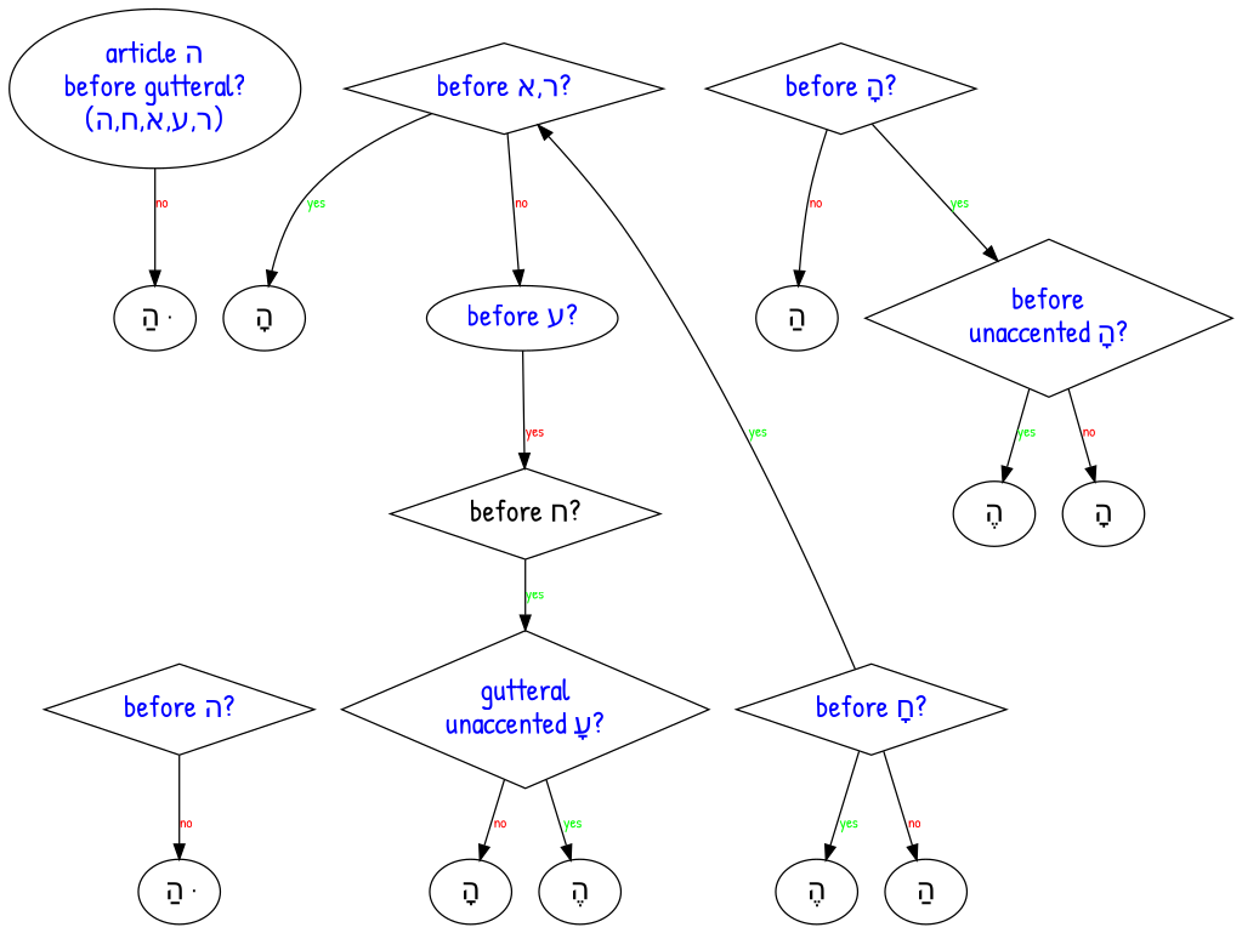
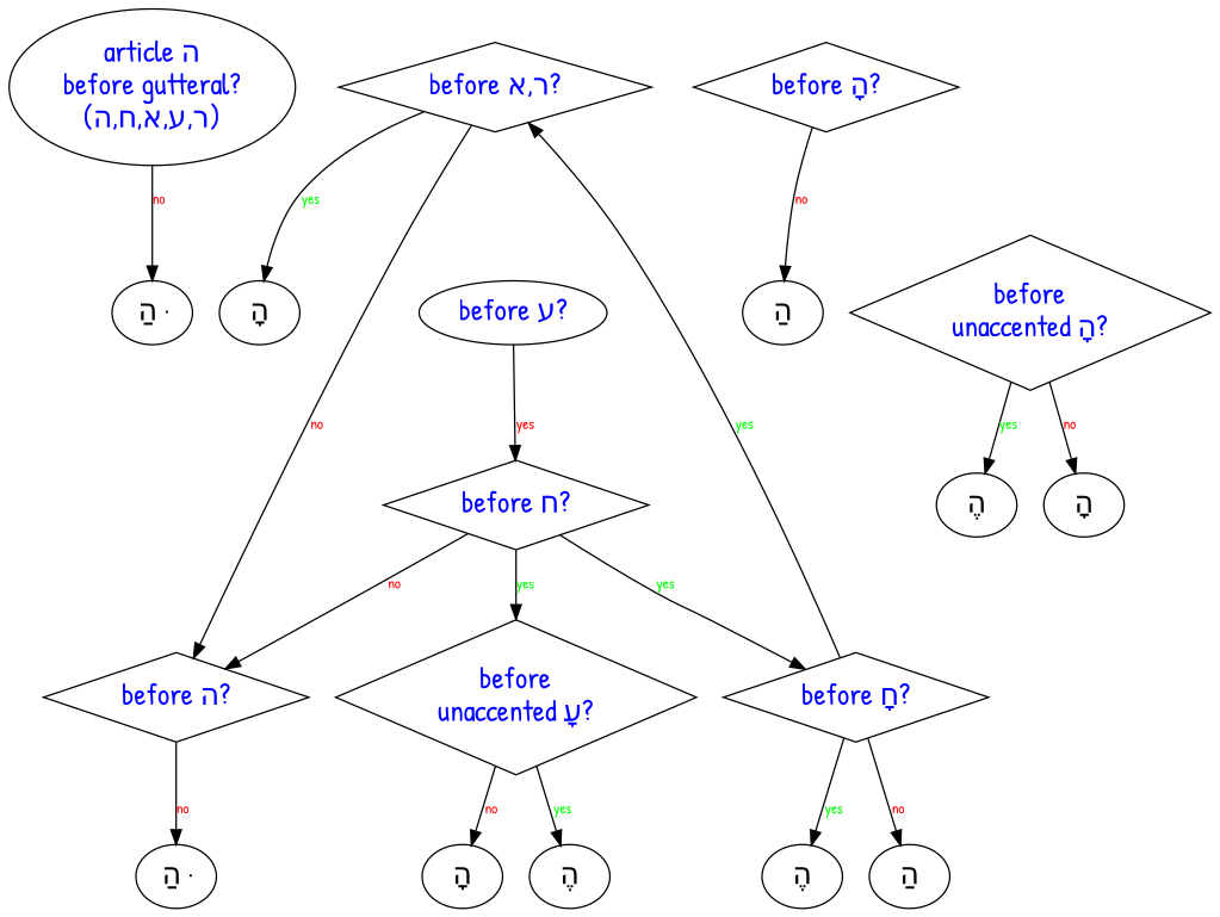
  digraph {
    fontcolor=blue
    fontname="Patrick Hand"
    fontsize=20
    node [fontcolor=black fontname="Patrick Hand" fontsize=20]
    edge [fontcolor=red fontname="Patrick Hand" fontsize=10]
    n1 [fontcolor=blue label="article ה\nbefore gutteral?\n(ר,ע,א,ח,ה)"]
    n2 [label=" ּהַ"]
    n3 [fontcolor=blue label="before ר,א?" shape=diamond]
    n4 [label="הָ"]
    n5 [fontcolor=blue label="before ע?"]
    n6 [label="הָ"]
    n7 [label="הֶ"]
    n8 [label="הַ"]
-   n9 [label="before ח?" shape=diamond]
-   n10 [fontcolor=blue label="gutteral\nunaccented עָ?" shape=diamond]
+   n9 [fontcolor=blue label="before ח?" shape=diamond]
+   n10 [fontcolor=blue label="before\nunaccented עָ?" shape=diamond]
    n11 [label="הֶ"]
    n12 [fontcolor=blue label="before חָ?" shape=diamond]
    n13 [fontcolor=blue label="before ה?" shape=diamond]
    n14 [label="הֶ"]
    n15 [label="הַ"]
    n16 [label=" ּהַ"]
    n17 [fontcolor=blue label="before הָ?" shape=diamond]
    n18 [fontcolor=blue label="before\nunaccented הָ?" shape=diamond]
    n19 [label="הָ"]
    n1 -> n2 [label=no]
    n3 -> n4 [fontcolor=green label=yes]
-   n3 -> n5 [label=no]
+   n3 -> n13 [label=no]
    n5 -> n9 [label=yes]
    n9 -> n10 [fontcolor=green label=yes]
+   n9 -> n12 [fontcolor=green label=yes]
+   n9 -> n13 [label=no]
    n10 -> n6 [label=no]
    n10 -> n11 [fontcolor=green label=yes]
    n12 -> n3 [fontcolor=green label=yes]
    n12 -> n14 [fontcolor=green label=yes]
    n12 -> n15 [label=no]
    n13 -> n16 [label=no]
    n17 -> n8 [label=no]
-   n17 -> n18 [fontcolor=green label=yes]
    n18 -> n7 [fontcolor=green label=yes]
    n18 -> n19 [label=no]
  }
